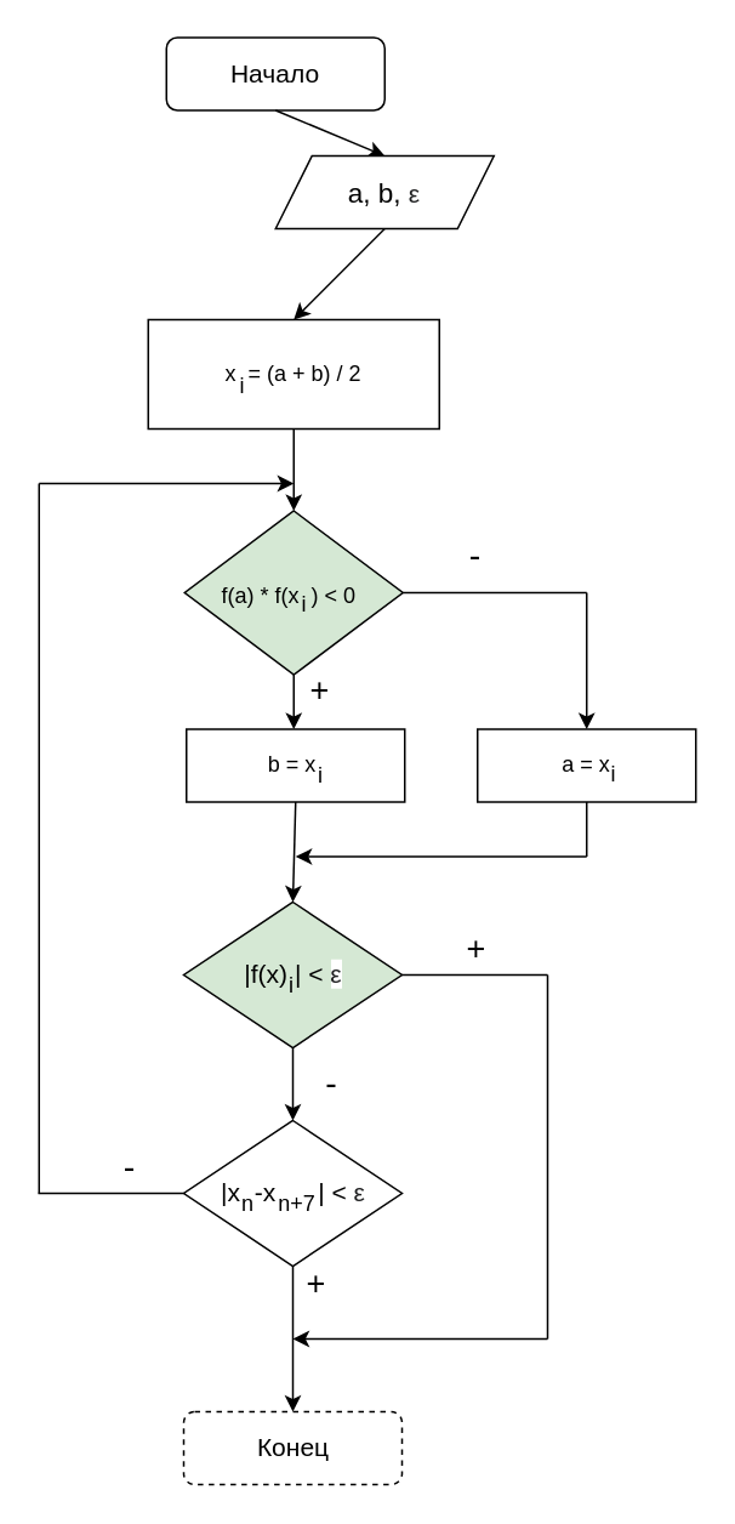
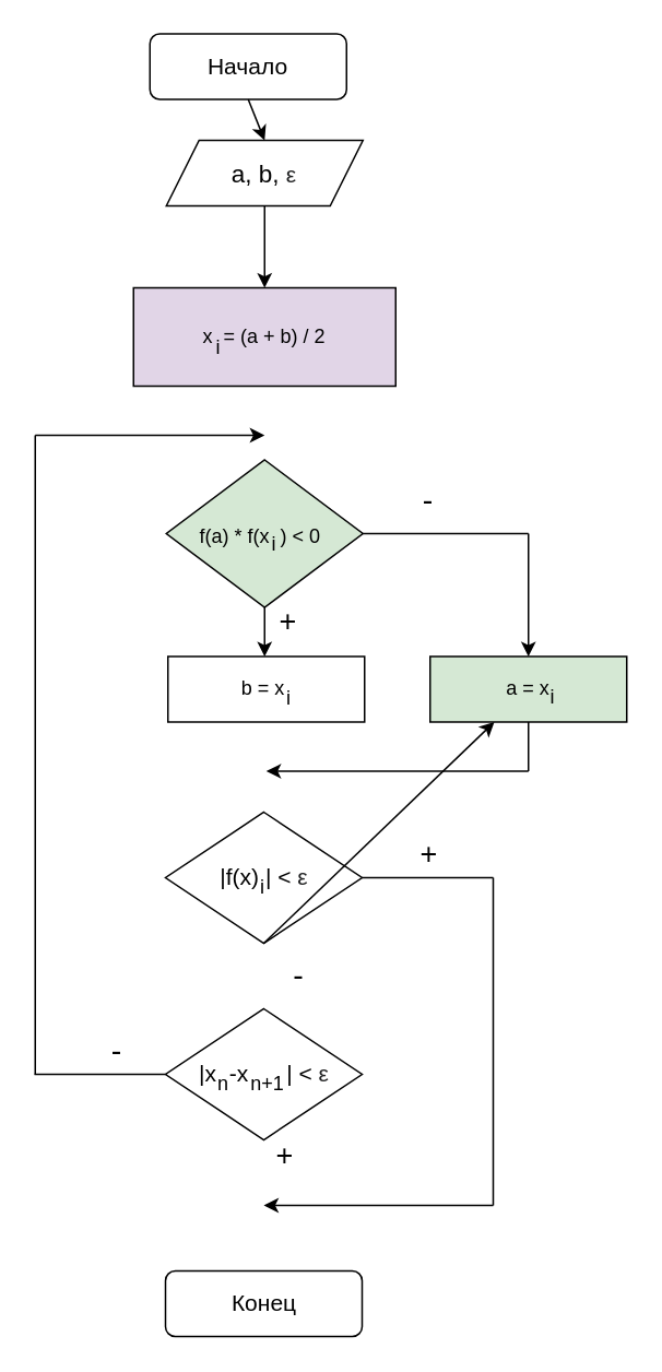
  <mxCell id="0" />
  <mxCell id="1" parent="0" />
  <mxCell id="2" value="&lt;font style=&quot;font-size: 14px&quot;&gt;Начало&lt;/font&gt;" style="rounded=1;whiteSpace=wrap;html=1;" parent="1" vertex="1"><mxGeometry x="91" y="20" width="120" height="40" as="geometry" /></mxCell>
  <mxCell id="3" value="" style="endArrow=classic;html=1;exitX=0.5;exitY=1;exitDx=0;exitDy=0;entryX=0.5;entryY=0;entryDx=0;entryDy=0;" parent="1" source="2" target="4" edge="1"><mxGeometry width="50" height="50" relative="1" as="geometry"><mxPoint x="181" y="165" as="sourcePoint" /><mxPoint x="161" y="85" as="targetPoint" /></mxGeometry></mxCell>
- <mxCell id="4" value="&lt;span style=&quot;font-size: 15px&quot;&gt;a, b,&amp;nbsp;&lt;/span&gt;&lt;span style=&quot;color: rgb(32 , 33 , 34) ; font-family: sans-serif ; font-size: 14px ; background-color: rgb(255 , 255 , 255)&quot;&gt;ε&lt;/span&gt;" style="shape=parallelogram;perimeter=parallelogramPerimeter;whiteSpace=wrap;html=1;fixedSize=1;" parent="1" vertex="1"><mxGeometry x="151" y="85" width="120" height="40" as="geometry" /></mxCell>
- <mxCell id="5" value="|f(x) | &amp;lt;&amp;nbsp;&lt;span style=&quot;color: rgb(32 , 33 , 34) ; font-family: sans-serif ; font-size: 14px ; background-color: rgb(255 , 255 , 255)&quot;&gt;ε&lt;/span&gt;" style="rhombus;whiteSpace=wrap;html=1;fontSize=14;fillColor=#d5e8d4;" parent="1" vertex="1"><mxGeometry x="100.5" y="495" width="120" height="80" as="geometry" /></mxCell>
- <mxCell id="6" value="" style="edgeStyle=orthogonalEdgeStyle;rounded=0;orthogonalLoop=1;jettySize=auto;html=1;fontSize=14;" parent="1" source="7" target="13" edge="1"><mxGeometry relative="1" as="geometry" /></mxCell>
+ <mxCell id="4" value="&lt;span style=&quot;font-size: 15px&quot;&gt;a, b,&amp;nbsp;&lt;/span&gt;&lt;span style=&quot;color: rgb(32 , 33 , 34) ; font-family: sans-serif ; font-size: 14px ; background-color: rgb(255 , 255 , 255)&quot;&gt;ε&lt;/span&gt;" style="shape=parallelogram;perimeter=parallelogramPerimeter;whiteSpace=wrap;html=1;fixedSize=1;" parent="1" vertex="1"><mxGeometry x="101" y="85" width="120" height="40" as="geometry" /></mxCell>
+ <mxCell id="5" value="|f(x) | &amp;lt;&amp;nbsp;&lt;span style=&quot;color: rgb(32 , 33 , 34) ; font-family: sans-serif ; font-size: 14px ; background-color: rgb(255 , 255 , 255)&quot;&gt;ε&lt;/span&gt;" style="rhombus;whiteSpace=wrap;html=1;fontSize=14;" parent="1" vertex="1"><mxGeometry x="100.5" y="495" width="120" height="80" as="geometry" /></mxCell>
  <mxCell id="7" value="&lt;font style=&quot;font-size: 14px&quot;&gt;|x&amp;nbsp; -x&amp;nbsp; &amp;nbsp; &amp;nbsp; |&amp;nbsp;&lt;/font&gt;&lt;span style=&quot;font-size: 14px&quot;&gt;&amp;lt;&amp;nbsp;&lt;/span&gt;&lt;span style=&quot;font-size: 14px ; color: rgb(32 , 33 , 34) ; font-family: sans-serif ; background-color: rgb(255 , 255 , 255)&quot;&gt;ε&lt;/span&gt;" style="rhombus;whiteSpace=wrap;html=1;" parent="1" vertex="1"><mxGeometry x="100.5" y="615" width="120" height="80" as="geometry" /></mxCell>
  <mxCell id="8" value="" style="endArrow=none;html=1;entryX=0;entryY=0.5;entryDx=0;entryDy=0;" parent="1" target="7" edge="1"><mxGeometry width="50" height="50" relative="1" as="geometry"><mxPoint x="20.5" y="655" as="sourcePoint" /><mxPoint x="60.5" y="645" as="targetPoint" /></mxGeometry></mxCell>
  <mxCell id="9" value="-" style="text;html=1;strokeColor=none;fillColor=none;align=center;verticalAlign=middle;whiteSpace=wrap;rounded=0;fontSize=19;" parent="1" vertex="1"><mxGeometry x="161.5" y="585" width="40" height="20" as="geometry" /></mxCell>
  <mxCell id="10" value="-" style="text;html=1;strokeColor=none;fillColor=none;align=center;verticalAlign=middle;whiteSpace=wrap;rounded=0;fontSize=19;" parent="1" vertex="1"><mxGeometry x="50.5" y="631" width="40" height="20" as="geometry" /></mxCell>
  <mxCell id="11" value="n" style="text;html=1;strokeColor=none;fillColor=none;align=center;verticalAlign=middle;whiteSpace=wrap;rounded=0;" parent="1" vertex="1"><mxGeometry x="115.5" y="651" width="40" height="20" as="geometry" /></mxCell>
- <mxCell id="12" value="n+7" style="text;html=1;strokeColor=none;fillColor=none;align=center;verticalAlign=middle;whiteSpace=wrap;rounded=0;" parent="1" vertex="1"><mxGeometry x="142.5" y="651" width="40" height="20" as="geometry" /></mxCell>
- <mxCell id="13" value="&lt;font style=&quot;font-size: 14px&quot;&gt;Конец&lt;/font&gt;" style="rounded=1;whiteSpace=wrap;html=1;dashed=1;" parent="1" vertex="1"><mxGeometry x="100.5" y="775" width="120" height="40" as="geometry" /></mxCell>
+ <mxCell id="12" value="n+1" style="text;html=1;strokeColor=none;fillColor=none;align=center;verticalAlign=middle;whiteSpace=wrap;rounded=0;" parent="1" vertex="1"><mxGeometry x="142.5" y="651" width="40" height="20" as="geometry" /></mxCell>
+ <mxCell id="13" value="&lt;font style=&quot;font-size: 14px&quot;&gt;Конец&lt;/font&gt;" style="rounded=1;whiteSpace=wrap;html=1;" parent="1" vertex="1"><mxGeometry x="100.5" y="775" width="120" height="40" as="geometry" /></mxCell>
  <mxCell id="14" value="i" style="text;html=1;strokeColor=none;fillColor=none;align=center;verticalAlign=middle;whiteSpace=wrap;rounded=0;" vertex="1" parent="1"><mxGeometry x="139.5" y="531" width="40" height="20" as="geometry" /></mxCell>
  <mxCell id="15" value="" style="endArrow=none;html=1;exitX=1;exitY=0.5;exitDx=0;exitDy=0;" edge="1" parent="1" source="5"><mxGeometry width="50" height="50" relative="1" as="geometry"><mxPoint x="230.5" y="595" as="sourcePoint" /><mxPoint x="300.5" y="535" as="targetPoint" /></mxGeometry></mxCell>
  <mxCell id="16" value="" style="endArrow=none;html=1;" edge="1" parent="1"><mxGeometry width="50" height="50" relative="1" as="geometry"><mxPoint x="300.5" y="735" as="sourcePoint" /><mxPoint x="300.5" y="535" as="targetPoint" /></mxGeometry></mxCell>
  <mxCell id="17" value="" style="endArrow=classic;html=1;" edge="1" parent="1"><mxGeometry width="50" height="50" relative="1" as="geometry"><mxPoint x="300.5" y="735" as="sourcePoint" /><mxPoint x="160.5" y="735" as="targetPoint" /></mxGeometry></mxCell>
  <mxCell id="18" value="&lt;font style=&quot;font-size: 18px&quot;&gt;+&lt;/font&gt;" style="text;html=1;align=center;verticalAlign=middle;resizable=0;points=[];autosize=1;" vertex="1" parent="1"><mxGeometry x="245.5" y="511" width="30" height="20" as="geometry" /></mxCell>
- <mxCell id="19" value="" style="endArrow=classic;html=1;exitX=0.5;exitY=1;exitDx=0;exitDy=0;entryX=0.5;entryY=0;entryDx=0;entryDy=0;" edge="1" parent="1" source="5" target="7"><mxGeometry width="50" height="50" relative="1" as="geometry"><mxPoint x="200.5" y="615" as="sourcePoint" /><mxPoint x="250.5" y="565" as="targetPoint" /></mxGeometry></mxCell>
+ <mxCell id="19" value="" style="endArrow=classic;html=1;exitX=0.5;exitY=1;exitDx=0;exitDy=0;" edge="1" parent="1" source="5" target="24"><mxGeometry width="50" height="50" relative="1" as="geometry"><mxPoint x="200.5" y="615" as="sourcePoint" /><mxPoint x="250.5" y="565" as="targetPoint" /></mxGeometry></mxCell>
  <mxCell id="20" value="&lt;font style=&quot;font-size: 18px&quot;&gt;+&lt;/font&gt;" style="text;html=1;align=center;verticalAlign=middle;resizable=0;points=[];autosize=1;" vertex="1" parent="1"><mxGeometry x="157.5" y="695" width="30" height="20" as="geometry" /></mxCell>
  <mxCell id="21" value="f(a) * f(х&amp;nbsp; ) &amp;lt; 0&lt;font style=&quot;font-size: 18px&quot;&gt;&amp;nbsp;&lt;/font&gt;" style="rhombus;whiteSpace=wrap;html=1;fillColor=#d5e8d4;" vertex="1" parent="1"><mxGeometry x="101" y="280" width="120" height="90" as="geometry" /></mxCell>
  <mxCell id="22" value="" style="endArrow=classic;html=1;exitX=0.5;exitY=1;exitDx=0;exitDy=0;" edge="1" parent="1" source="21"><mxGeometry width="50" height="50" relative="1" as="geometry"><mxPoint x="122" y="440" as="sourcePoint" /><mxPoint x="161" y="400" as="targetPoint" /></mxGeometry></mxCell>
  <mxCell id="23" value="b = х&amp;nbsp;" style="rounded=0;whiteSpace=wrap;html=1;" vertex="1" parent="1"><mxGeometry x="102" y="400" width="120" height="40" as="geometry" /></mxCell>
- <mxCell id="24" value="a = x" style="rounded=0;whiteSpace=wrap;html=1;" vertex="1" parent="1"><mxGeometry x="262" y="400" width="120" height="40" as="geometry" /></mxCell>
+ <mxCell id="24" value="a = x" style="rounded=0;whiteSpace=wrap;html=1;fillColor=#d5e8d4;" vertex="1" parent="1"><mxGeometry x="262" y="400" width="120" height="40" as="geometry" /></mxCell>
  <mxCell id="25" value="" style="endArrow=none;html=1;exitX=1;exitY=0.5;exitDx=0;exitDy=0;" edge="1" parent="1" source="21"><mxGeometry width="50" height="50" relative="1" as="geometry"><mxPoint x="231" y="345" as="sourcePoint" /><mxPoint x="322" y="325" as="targetPoint" /></mxGeometry></mxCell>
  <mxCell id="26" value="" style="endArrow=classic;html=1;entryX=0.5;entryY=0;entryDx=0;entryDy=0;" edge="1" parent="1" target="24"><mxGeometry width="50" height="50" relative="1" as="geometry"><mxPoint x="322" y="325" as="sourcePoint" /><mxPoint x="302" y="470" as="targetPoint" /></mxGeometry></mxCell>
- <mxCell id="27" value="" style="endArrow=classic;html=1;exitX=0.5;exitY=1;exitDx=0;exitDy=0;entryX=0.5;entryY=0;entryDx=0;entryDy=0;" edge="1" parent="1" source="23" target="5"><mxGeometry width="50" height="50" relative="1" as="geometry"><mxPoint x="161" y="465" as="sourcePoint" /><mxPoint x="311" y="455" as="targetPoint" /></mxGeometry></mxCell>
  <mxCell id="28" value="" style="endArrow=none;html=1;exitX=0.5;exitY=1;exitDx=0;exitDy=0;" edge="1" parent="1" source="24"><mxGeometry width="50" height="50" relative="1" as="geometry"><mxPoint x="352" y="580" as="sourcePoint" /><mxPoint x="322" y="470" as="targetPoint" /></mxGeometry></mxCell>
  <mxCell id="29" value="" style="endArrow=classic;html=1;" edge="1" parent="1"><mxGeometry width="50" height="50" relative="1" as="geometry"><mxPoint x="322" y="470" as="sourcePoint" /><mxPoint x="162" y="470" as="targetPoint" /></mxGeometry></mxCell>
  <mxCell id="30" value="-" style="text;html=1;strokeColor=none;fillColor=none;align=center;verticalAlign=middle;whiteSpace=wrap;rounded=0;fontSize=19;" vertex="1" parent="1"><mxGeometry x="240.5" y="295" width="40" height="20" as="geometry" /></mxCell>
  <mxCell id="31" value="&lt;font style=&quot;font-size: 18px&quot;&gt;+&lt;/font&gt;" style="text;html=1;align=center;verticalAlign=middle;resizable=0;points=[];autosize=1;" vertex="1" parent="1"><mxGeometry x="159.5" y="369" width="30" height="20" as="geometry" /></mxCell>
  <mxCell id="32" value="i" style="text;html=1;strokeColor=none;fillColor=none;align=center;verticalAlign=middle;whiteSpace=wrap;rounded=0;" vertex="1" parent="1"><mxGeometry x="156" y="416" width="40" height="20" as="geometry" /></mxCell>
  <mxCell id="33" value="i" style="text;html=1;strokeColor=none;fillColor=none;align=center;verticalAlign=middle;whiteSpace=wrap;rounded=0;" vertex="1" parent="1"><mxGeometry x="317" y="415" width="40" height="20" as="geometry" /></mxCell>
  <mxCell id="34" value="" style="endArrow=classic;html=1;" edge="1" parent="1"><mxGeometry width="50" height="50" relative="1" as="geometry"><mxPoint x="21" y="265" as="sourcePoint" /><mxPoint x="161" y="265" as="targetPoint" /></mxGeometry></mxCell>
  <mxCell id="35" value="" style="endArrow=none;html=1;" edge="1" parent="1"><mxGeometry width="50" height="50" relative="1" as="geometry"><mxPoint x="21" y="655" as="sourcePoint" /><mxPoint x="21" y="265" as="targetPoint" /></mxGeometry></mxCell>
- <mxCell id="36" value="x&amp;nbsp; = (a + b) / 2" style="rounded=0;whiteSpace=wrap;html=1;" vertex="1" parent="1"><mxGeometry x="81" y="175" width="160" height="60" as="geometry" /></mxCell>
+ <mxCell id="36" value="x&amp;nbsp; = (a + b) / 2" style="rounded=0;whiteSpace=wrap;html=1;fillColor=#e1d5e7;" vertex="1" parent="1"><mxGeometry x="81" y="175" width="160" height="60" as="geometry" /></mxCell>
  <mxCell id="37" value="" style="endArrow=classic;html=1;exitX=0.5;exitY=1;exitDx=0;exitDy=0;entryX=0.5;entryY=0;entryDx=0;entryDy=0;" edge="1" parent="1" source="4" target="36"><mxGeometry width="50" height="50" relative="1" as="geometry"><mxPoint x="281" y="215" as="sourcePoint" /><mxPoint x="331" y="165" as="targetPoint" /></mxGeometry></mxCell>
- <mxCell id="38" value="" style="endArrow=classic;html=1;exitX=0.5;exitY=1;exitDx=0;exitDy=0;entryX=0.5;entryY=0;entryDx=0;entryDy=0;" edge="1" parent="1" source="36" target="21"><mxGeometry width="50" height="50" relative="1" as="geometry"><mxPoint x="241" y="285" as="sourcePoint" /><mxPoint x="291" y="235" as="targetPoint" /></mxGeometry></mxCell>
  <mxCell id="39" value="i" style="text;html=1;strokeColor=none;fillColor=none;align=center;verticalAlign=middle;whiteSpace=wrap;rounded=0;" vertex="1" parent="1"><mxGeometry x="146.5" y="322" width="40" height="20" as="geometry" /></mxCell>
  <mxCell id="40" value="i" style="text;html=1;strokeColor=none;fillColor=none;align=center;verticalAlign=middle;whiteSpace=wrap;rounded=0;" vertex="1" parent="1"><mxGeometry x="112.5" y="202" width="40" height="20" as="geometry" /></mxCell>
